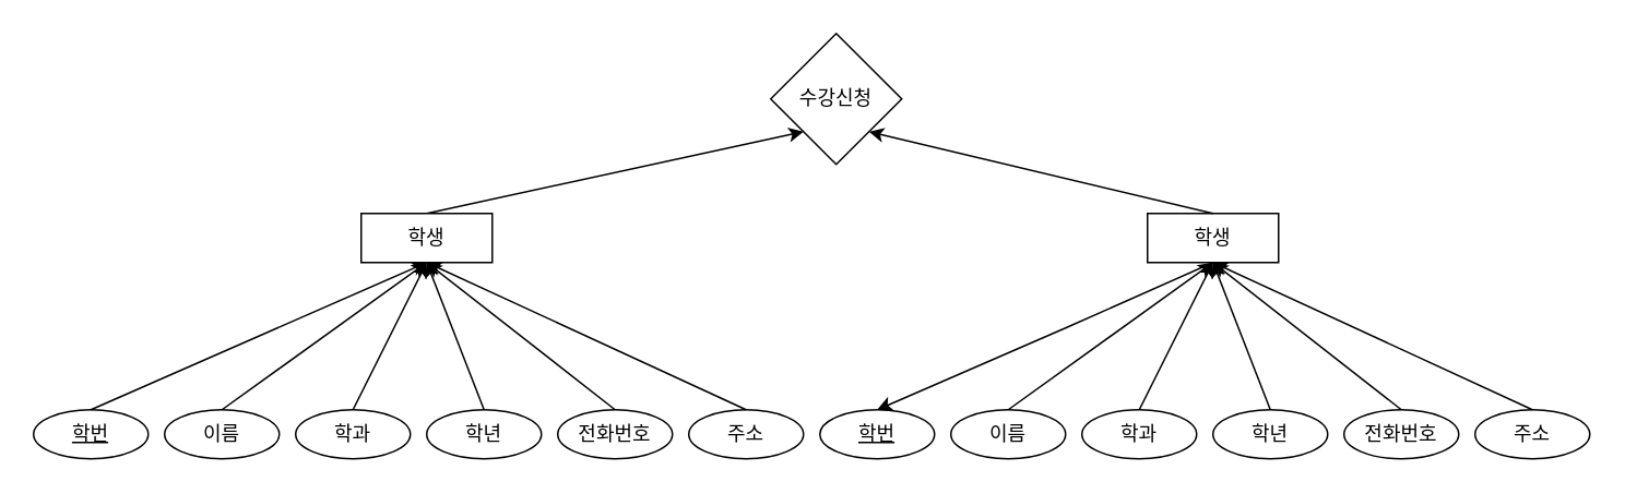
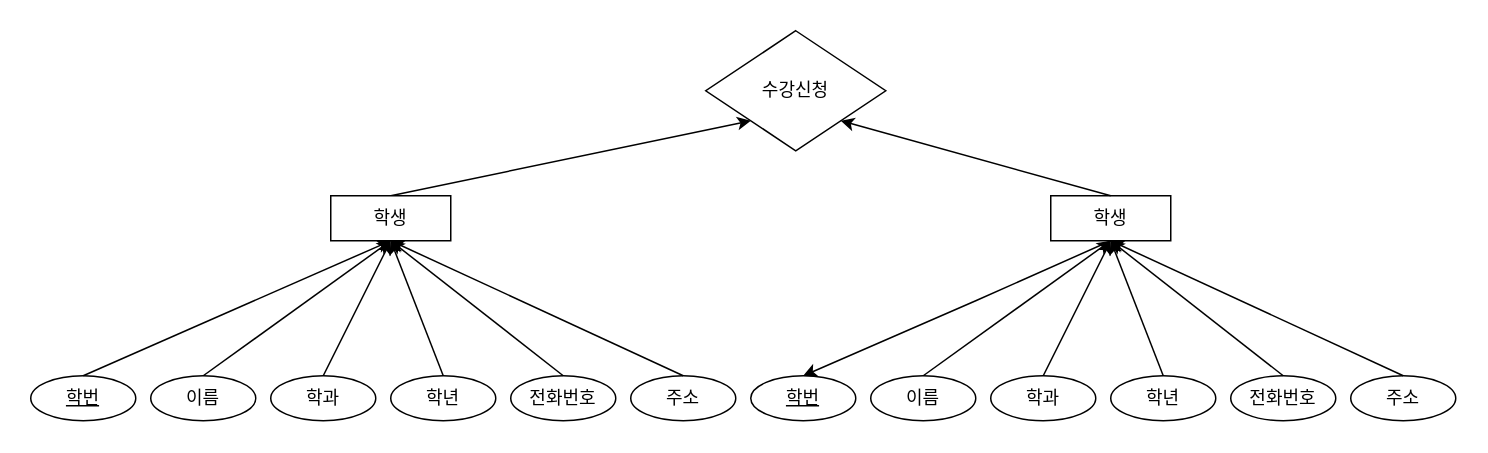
  <mxCell id="0" />
  <mxCell id="1" parent="0" />
  <mxCell id="2" value="" style="rounded=0;orthogonalLoop=1;jettySize=auto;html=1;exitX=0.5;exitY=0;exitDx=0;exitDy=0;entryX=0;entryY=1;entryDx=0;entryDy=0;" edge="1" parent="1" source="3" target="10"><mxGeometry relative="1" as="geometry" /></mxCell>
  <mxCell id="3" value="학생" style="whiteSpace=wrap;html=1;align=center;" vertex="1" parent="1"><mxGeometry x="220" y="130" width="80" height="30" as="geometry" /></mxCell>
  <mxCell id="4" value="학번" style="ellipse;whiteSpace=wrap;html=1;align=center;fontStyle=4;" vertex="1" parent="1"><mxGeometry x="20" y="250" width="70" height="30" as="geometry" /></mxCell>
  <mxCell id="5" value="이름" style="ellipse;whiteSpace=wrap;html=1;align=center;" vertex="1" parent="1"><mxGeometry x="100" y="250" width="70" height="30" as="geometry" /></mxCell>
  <mxCell id="6" value="학과" style="ellipse;whiteSpace=wrap;html=1;align=center;" vertex="1" parent="1"><mxGeometry x="180" y="250" width="70" height="30" as="geometry" /></mxCell>
  <mxCell id="7" value="학년" style="ellipse;whiteSpace=wrap;html=1;align=center;" vertex="1" parent="1"><mxGeometry x="260" y="250" width="70" height="30" as="geometry" /></mxCell>
  <mxCell id="8" value="전화번호" style="ellipse;whiteSpace=wrap;html=1;align=center;" vertex="1" parent="1"><mxGeometry x="340" y="250" width="70" height="30" as="geometry" /></mxCell>
  <mxCell id="9" value="주소" style="ellipse;whiteSpace=wrap;html=1;align=center;" vertex="1" parent="1"><mxGeometry x="420" y="250" width="70" height="30" as="geometry" /></mxCell>
- <mxCell id="10" value="수강신청" style="rhombus;whiteSpace=wrap;html=1;" vertex="1" parent="1"><mxGeometry x="470" y="20" width="80" height="80" as="geometry" /></mxCell>
+ <mxCell id="10" value="수강신청" style="rhombus;whiteSpace=wrap;html=1;" vertex="1" parent="1"><mxGeometry x="470" y="20" width="120" height="80" as="geometry" /></mxCell>
  <mxCell id="11" value="" style="rounded=0;orthogonalLoop=1;jettySize=auto;html=1;exitX=0.5;exitY=0;exitDx=0;exitDy=0;entryX=0.5;entryY=1;entryDx=0;entryDy=0;" edge="1" parent="1" source="4" target="3"><mxGeometry relative="1" as="geometry"><mxPoint x="45" y="231" as="sourcePoint" /><mxPoint x="225" y="170" as="targetPoint" /></mxGeometry></mxCell>
  <mxCell id="12" value="" style="rounded=0;orthogonalLoop=1;jettySize=auto;html=1;exitX=0.5;exitY=0;exitDx=0;exitDy=0;entryX=0.5;entryY=1;entryDx=0;entryDy=0;" edge="1" parent="1" source="5" target="3"><mxGeometry relative="1" as="geometry"><mxPoint x="65" y="260" as="sourcePoint" /><mxPoint x="270" y="170" as="targetPoint" /></mxGeometry></mxCell>
  <mxCell id="13" value="" style="rounded=0;orthogonalLoop=1;jettySize=auto;html=1;exitX=0.5;exitY=0;exitDx=0;exitDy=0;entryX=0.5;entryY=1;entryDx=0;entryDy=0;" edge="1" parent="1" source="6" target="3"><mxGeometry relative="1" as="geometry"><mxPoint x="145" y="260" as="sourcePoint" /><mxPoint x="270" y="170" as="targetPoint" /></mxGeometry></mxCell>
  <mxCell id="14" value="" style="rounded=0;orthogonalLoop=1;jettySize=auto;html=1;exitX=0.5;exitY=0;exitDx=0;exitDy=0;entryX=0.5;entryY=1;entryDx=0;entryDy=0;" edge="1" parent="1" source="7" target="3"><mxGeometry relative="1" as="geometry"><mxPoint x="225" y="260" as="sourcePoint" /><mxPoint x="270" y="170" as="targetPoint" /></mxGeometry></mxCell>
  <mxCell id="15" value="" style="rounded=0;orthogonalLoop=1;jettySize=auto;html=1;exitX=0.5;exitY=0;exitDx=0;exitDy=0;entryX=0.5;entryY=1;entryDx=0;entryDy=0;" edge="1" parent="1" source="8" target="3"><mxGeometry relative="1" as="geometry"><mxPoint x="305" y="260" as="sourcePoint" /><mxPoint x="270" y="170" as="targetPoint" /></mxGeometry></mxCell>
  <mxCell id="16" value="" style="rounded=0;orthogonalLoop=1;jettySize=auto;html=1;exitX=0.5;exitY=0;exitDx=0;exitDy=0;entryX=0.5;entryY=1;entryDx=0;entryDy=0;" edge="1" parent="1" source="9" target="3"><mxGeometry relative="1" as="geometry"><mxPoint x="423" y="250" as="sourcePoint" /><mxPoint x="308" y="160" as="targetPoint" /></mxGeometry></mxCell>
  <mxCell id="17" value="학생" style="whiteSpace=wrap;html=1;align=center;" vertex="1" parent="1"><mxGeometry x="700" y="130" width="80" height="30" as="geometry" /></mxCell>
  <mxCell id="18" value="학번" style="ellipse;whiteSpace=wrap;html=1;align=center;fontStyle=4;" vertex="1" parent="1"><mxGeometry x="500" y="250" width="70" height="30" as="geometry" /></mxCell>
  <mxCell id="19" value="이름" style="ellipse;whiteSpace=wrap;html=1;align=center;" vertex="1" parent="1"><mxGeometry x="580" y="250" width="70" height="30" as="geometry" /></mxCell>
  <mxCell id="20" value="학과" style="ellipse;whiteSpace=wrap;html=1;align=center;" vertex="1" parent="1"><mxGeometry x="660" y="250" width="70" height="30" as="geometry" /></mxCell>
  <mxCell id="21" value="학년" style="ellipse;whiteSpace=wrap;html=1;align=center;" vertex="1" parent="1"><mxGeometry x="740" y="250" width="70" height="30" as="geometry" /></mxCell>
  <mxCell id="22" value="전화번호" style="ellipse;whiteSpace=wrap;html=1;align=center;" vertex="1" parent="1"><mxGeometry x="820" y="250" width="70" height="30" as="geometry" /></mxCell>
  <mxCell id="23" value="주소" style="ellipse;whiteSpace=wrap;html=1;align=center;" vertex="1" parent="1"><mxGeometry x="900" y="250" width="70" height="30" as="geometry" /></mxCell>
  <mxCell id="24" value="" style="rounded=0;orthogonalLoop=1;jettySize=auto;html=1;exitX=0.5;exitY=1;exitDx=0;exitDy=0;entryX=0.5;entryY=0;entryDx=0;entryDy=0;" edge="1" source="17" target="18" parent="1"><mxGeometry relative="1" as="geometry"><mxPoint x="525" y="231" as="sourcePoint" /><mxPoint x="530" y="200" as="targetPoint" /><Array as="points"><mxPoint x="650" y="200" /></Array></mxGeometry></mxCell>
  <mxCell id="25" value="" style="rounded=0;orthogonalLoop=1;jettySize=auto;html=1;exitX=0.5;exitY=0;exitDx=0;exitDy=0;entryX=0.5;entryY=1;entryDx=0;entryDy=0;" edge="1" source="19" target="17" parent="1"><mxGeometry relative="1" as="geometry"><mxPoint x="545" y="260" as="sourcePoint" /><mxPoint x="750" y="170" as="targetPoint" /></mxGeometry></mxCell>
  <mxCell id="26" value="" style="rounded=0;orthogonalLoop=1;jettySize=auto;html=1;exitX=0.5;exitY=0;exitDx=0;exitDy=0;entryX=0.5;entryY=1;entryDx=0;entryDy=0;" edge="1" source="20" target="17" parent="1"><mxGeometry relative="1" as="geometry"><mxPoint x="625" y="260" as="sourcePoint" /><mxPoint x="750" y="170" as="targetPoint" /></mxGeometry></mxCell>
  <mxCell id="27" value="" style="rounded=0;orthogonalLoop=1;jettySize=auto;html=1;exitX=0.5;exitY=0;exitDx=0;exitDy=0;entryX=0.5;entryY=1;entryDx=0;entryDy=0;" edge="1" source="21" target="17" parent="1"><mxGeometry relative="1" as="geometry"><mxPoint x="705" y="260" as="sourcePoint" /><mxPoint x="750" y="170" as="targetPoint" /></mxGeometry></mxCell>
  <mxCell id="28" value="" style="rounded=0;orthogonalLoop=1;jettySize=auto;html=1;exitX=0.5;exitY=0;exitDx=0;exitDy=0;entryX=0.5;entryY=1;entryDx=0;entryDy=0;" edge="1" source="22" target="17" parent="1"><mxGeometry relative="1" as="geometry"><mxPoint x="785" y="260" as="sourcePoint" /><mxPoint x="750" y="170" as="targetPoint" /></mxGeometry></mxCell>
  <mxCell id="29" value="" style="rounded=0;orthogonalLoop=1;jettySize=auto;html=1;exitX=0.5;exitY=0;exitDx=0;exitDy=0;entryX=0.5;entryY=1;entryDx=0;entryDy=0;" edge="1" source="23" target="17" parent="1"><mxGeometry relative="1" as="geometry"><mxPoint x="903" y="250" as="sourcePoint" /><mxPoint x="788" y="160" as="targetPoint" /></mxGeometry></mxCell>
  <mxCell id="30" value="" style="rounded=0;orthogonalLoop=1;jettySize=auto;html=1;exitX=0.5;exitY=0;exitDx=0;exitDy=0;entryX=1;entryY=1;entryDx=0;entryDy=0;" edge="1" parent="1" source="17" target="10"><mxGeometry relative="1" as="geometry"><mxPoint x="470" y="160" as="sourcePoint" /><mxPoint x="700" y="110" as="targetPoint" /></mxGeometry></mxCell>
